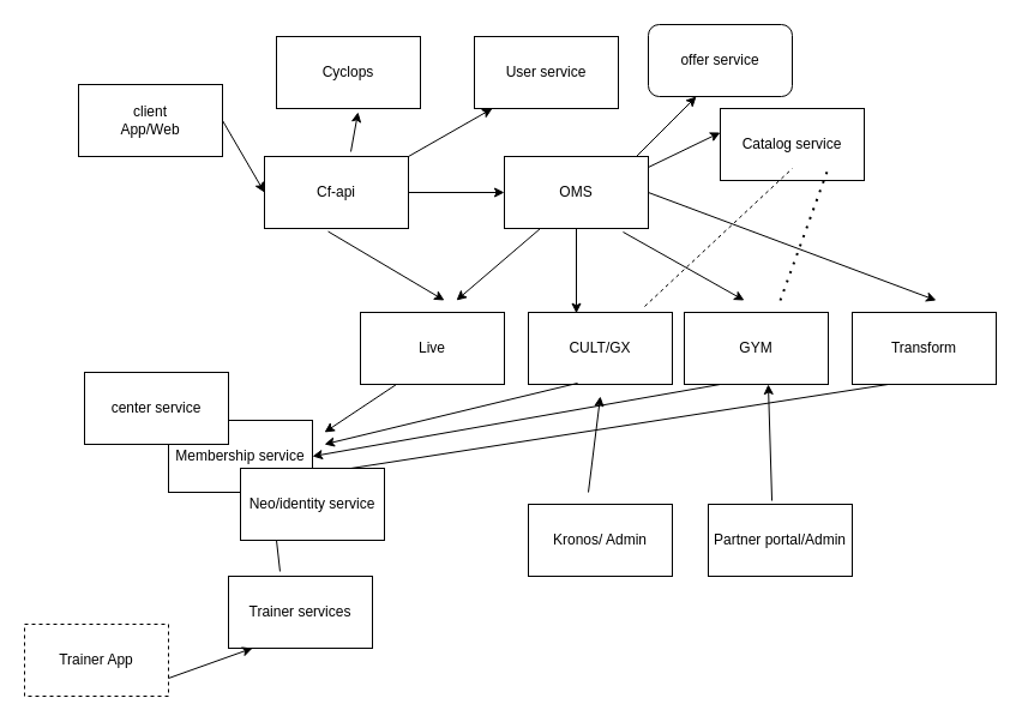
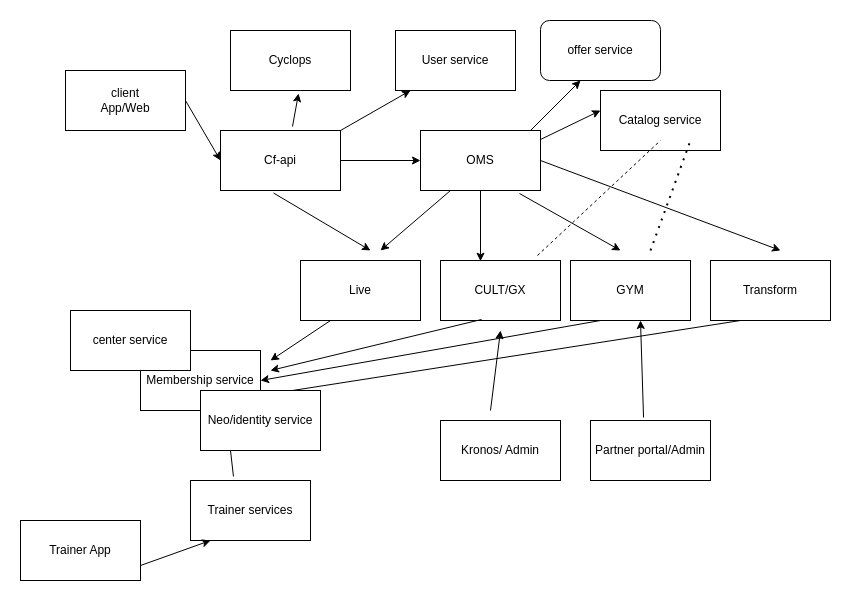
  <mxCell id="0" />
  <mxCell id="1" parent="0" />
  <mxCell id="2" value="client&lt;br&gt;App/Web" style="rounded=0;whiteSpace=wrap;html=1;" parent="1" vertex="1"><mxGeometry x="65" y="70" width="120" height="60" as="geometry" /></mxCell>
  <mxCell id="3" value="Cf-api" style="rounded=0;whiteSpace=wrap;html=1;" parent="1" vertex="1"><mxGeometry x="220" y="130" width="120" height="60" as="geometry" /></mxCell>
  <mxCell id="4" value="" style="endArrow=classic;html=1;rounded=0;exitX=1;exitY=0.5;exitDx=0;exitDy=0;" parent="1" source="2" edge="1"><mxGeometry width="50" height="50" relative="1" as="geometry"><mxPoint x="170" y="210" as="sourcePoint" /><mxPoint x="220" y="160" as="targetPoint" /></mxGeometry></mxCell>
  <mxCell id="5" value="OMS" style="rounded=0;whiteSpace=wrap;html=1;" parent="1" vertex="1"><mxGeometry x="420" y="130" width="120" height="60" as="geometry" /></mxCell>
  <mxCell id="6" value="" style="endArrow=classic;html=1;rounded=0;exitX=1;exitY=0.5;exitDx=0;exitDy=0;" parent="1" source="3" edge="1"><mxGeometry width="50" height="50" relative="1" as="geometry"><mxPoint x="370" y="210" as="sourcePoint" /><mxPoint x="420" y="160" as="targetPoint" /></mxGeometry></mxCell>
  <mxCell id="7" value="CULT/GX" style="rounded=0;whiteSpace=wrap;html=1;" parent="1" vertex="1"><mxGeometry x="440" y="260" width="120" height="60" as="geometry" /></mxCell>
  <mxCell id="8" value="GYM" style="rounded=0;whiteSpace=wrap;html=1;" parent="1" vertex="1"><mxGeometry x="570" y="260" width="120" height="60" as="geometry" /></mxCell>
  <mxCell id="9" value="Transform" style="rounded=0;whiteSpace=wrap;html=1;" parent="1" vertex="1"><mxGeometry x="710" y="260" width="120" height="60" as="geometry" /></mxCell>
  <mxCell id="10" value="Live" style="rounded=0;whiteSpace=wrap;html=1;" parent="1" vertex="1"><mxGeometry x="300" y="260" width="120" height="60" as="geometry" /></mxCell>
  <mxCell id="11" value="" style="endArrow=classic;html=1;rounded=0;exitX=0.25;exitY=1;exitDx=0;exitDy=0;" parent="1" source="5" edge="1"><mxGeometry width="50" height="50" relative="1" as="geometry"><mxPoint x="430" y="250" as="sourcePoint" /><mxPoint x="380" y="250" as="targetPoint" /></mxGeometry></mxCell>
  <mxCell id="12" value="" style="endArrow=classic;html=1;rounded=0;" parent="1" source="5" edge="1"><mxGeometry width="50" height="50" relative="1" as="geometry"><mxPoint x="480" y="240" as="sourcePoint" /><mxPoint x="480" y="260.711" as="targetPoint" /></mxGeometry></mxCell>
  <mxCell id="13" value="" style="endArrow=classic;html=1;rounded=0;exitX=0.825;exitY=1.05;exitDx=0;exitDy=0;exitPerimeter=0;" parent="1" source="5" edge="1"><mxGeometry width="50" height="50" relative="1" as="geometry"><mxPoint x="570" y="300" as="sourcePoint" /><mxPoint x="620" y="250" as="targetPoint" /></mxGeometry></mxCell>
  <mxCell id="14" value="" style="endArrow=classic;html=1;rounded=0;exitX=1;exitY=0.5;exitDx=0;exitDy=0;" parent="1" source="5" edge="1"><mxGeometry width="50" height="50" relative="1" as="geometry"><mxPoint x="610" y="190" as="sourcePoint" /><mxPoint x="780" y="250" as="targetPoint" /></mxGeometry></mxCell>
  <mxCell id="15" value="Kronos/ Admin" style="rounded=0;whiteSpace=wrap;html=1;" parent="1" vertex="1"><mxGeometry x="440" y="420" width="120" height="60" as="geometry" /></mxCell>
  <mxCell id="16" value="Partner portal/Admin" style="rounded=0;whiteSpace=wrap;html=1;" parent="1" vertex="1"><mxGeometry x="590" y="420" width="120" height="60" as="geometry" /></mxCell>
  <mxCell id="17" value="" style="endArrow=classic;html=1;rounded=0;" parent="1" edge="1"><mxGeometry width="50" height="50" relative="1" as="geometry"><mxPoint x="490" y="410" as="sourcePoint" /><mxPoint x="500" y="330" as="targetPoint" /></mxGeometry></mxCell>
  <mxCell id="18" value="" style="endArrow=classic;html=1;rounded=0;exitX=0.442;exitY=-0.05;exitDx=0;exitDy=0;exitPerimeter=0;" parent="1" source="16" edge="1"><mxGeometry width="50" height="50" relative="1" as="geometry"><mxPoint x="590" y="370" as="sourcePoint" /><mxPoint x="640" y="320" as="targetPoint" /></mxGeometry></mxCell>
  <mxCell id="19" value="Catalog service" style="rounded=0;whiteSpace=wrap;html=1;" parent="1" vertex="1"><mxGeometry x="600" y="90" width="120" height="60" as="geometry" /></mxCell>
  <mxCell id="20" value="" style="endArrow=classic;html=1;rounded=0;exitX=1;exitY=0.15;exitDx=0;exitDy=0;exitPerimeter=0;" parent="1" source="5" edge="1"><mxGeometry width="50" height="50" relative="1" as="geometry"><mxPoint x="550" y="160" as="sourcePoint" /><mxPoint x="600" y="110" as="targetPoint" /></mxGeometry></mxCell>
  <mxCell id="21" value="Membership service" style="rounded=0;whiteSpace=wrap;html=1;" parent="1" vertex="1"><mxGeometry x="140" y="350" width="120" height="60" as="geometry" /></mxCell>
  <mxCell id="22" value="" style="endArrow=classic;html=1;rounded=0;exitX=0.25;exitY=1;exitDx=0;exitDy=0;" parent="1" source="10" edge="1"><mxGeometry width="50" height="50" relative="1" as="geometry"><mxPoint x="330" y="410" as="sourcePoint" /><mxPoint x="270" y="360" as="targetPoint" /></mxGeometry></mxCell>
  <mxCell id="23" value="" style="endArrow=classic;html=1;rounded=0;exitX=0.342;exitY=0.983;exitDx=0;exitDy=0;exitPerimeter=0;" parent="1" source="7" edge="1"><mxGeometry width="50" height="50" relative="1" as="geometry"><mxPoint x="370" y="400" as="sourcePoint" /><mxPoint x="270" y="370" as="targetPoint" /></mxGeometry></mxCell>
  <mxCell id="24" value="" style="endArrow=classic;html=1;rounded=0;exitX=0.25;exitY=1;exitDx=0;exitDy=0;entryX=1;entryY=0.5;entryDx=0;entryDy=0;" parent="1" source="8" target="21" edge="1"><mxGeometry width="50" height="50" relative="1" as="geometry"><mxPoint x="580" y="390" as="sourcePoint" /><mxPoint x="630" y="340" as="targetPoint" /></mxGeometry></mxCell>
  <mxCell id="25" value="" style="endArrow=classic;html=1;rounded=0;exitX=0.25;exitY=1;exitDx=0;exitDy=0;entryX=1;entryY=0.75;entryDx=0;entryDy=0;" parent="1" source="9" target="21" edge="1"><mxGeometry width="50" height="50" relative="1" as="geometry"><mxPoint x="750" y="400" as="sourcePoint" /><mxPoint x="800" y="350" as="targetPoint" /></mxGeometry></mxCell>
  <mxCell id="26" value="center service" style="rounded=0;whiteSpace=wrap;html=1;" parent="1" vertex="1"><mxGeometry x="70" y="310" width="120" height="60" as="geometry" /></mxCell>
  <mxCell id="27" value="Neo/identity service" style="rounded=0;whiteSpace=wrap;html=1;" parent="1" vertex="1"><mxGeometry x="200" y="390" width="120" height="60" as="geometry" /></mxCell>
  <mxCell id="28" value="" style="endArrow=none;dashed=1;html=1;dashPattern=1 3;strokeWidth=2;rounded=0;" parent="1" edge="1"><mxGeometry width="50" height="50" relative="1" as="geometry"><mxPoint x="650" y="250" as="sourcePoint" /><mxPoint x="690" y="140" as="targetPoint" /></mxGeometry></mxCell>
  <mxCell id="29" value="" style="endArrow=none;dashed=1;html=1;rounded=0;exitX=0.808;exitY=-0.083;exitDx=0;exitDy=0;exitPerimeter=0;" parent="1" source="7" edge="1"><mxGeometry width="50" height="50" relative="1" as="geometry"><mxPoint x="610" y="190" as="sourcePoint" /><mxPoint x="660" y="140" as="targetPoint" /></mxGeometry></mxCell>
  <mxCell id="30" value="Cyclops" style="rounded=0;whiteSpace=wrap;html=1;" parent="1" vertex="1"><mxGeometry x="230" width="120" height="60" as="geometry" y="30" /></mxCell>
  <mxCell id="31" value="" style="endArrow=classic;html=1;rounded=0;entryX=0.567;entryY=1.05;entryDx=0;entryDy=0;entryPerimeter=0;exitX=0.6;exitY=-0.067;exitDx=0;exitDy=0;exitPerimeter=0;" parent="1" source="3" target="30" edge="1"><mxGeometry width="50" height="50" relative="1" as="geometry"><mxPoint x="280" y="140" as="sourcePoint" /><mxPoint x="330" y="90" as="targetPoint" /></mxGeometry></mxCell>
  <mxCell id="32" value="Trainer services" style="rounded=0;whiteSpace=wrap;html=1;" parent="1" vertex="1"><mxGeometry x="190" y="480" width="120" height="60" as="geometry" /></mxCell>
  <mxCell id="33" value="" style="endArrow=none;html=1;rounded=0;exitX=0.25;exitY=1;exitDx=0;exitDy=0;entryX=0.358;entryY=-0.067;entryDx=0;entryDy=0;entryPerimeter=0;" parent="1" source="27" target="32" edge="1"><mxGeometry width="50" height="50" relative="1" as="geometry"><mxPoint x="240" y="500" as="sourcePoint" /><mxPoint x="290" y="450" as="targetPoint" /></mxGeometry></mxCell>
- <mxCell id="34" value="Trainer App" style="rounded=0;whiteSpace=wrap;html=1;dashed=1;" parent="1" vertex="1"><mxGeometry x="20" y="520" width="120" height="60" as="geometry" /></mxCell>
+ <mxCell id="34" value="Trainer App" style="rounded=0;whiteSpace=wrap;html=1;" parent="1" vertex="1"><mxGeometry x="20" y="520" width="120" height="60" as="geometry" /></mxCell>
  <mxCell id="35" value="" style="endArrow=classic;html=1;rounded=0;exitX=1;exitY=0.75;exitDx=0;exitDy=0;" parent="1" source="34" edge="1"><mxGeometry width="50" height="50" relative="1" as="geometry"><mxPoint x="160" y="590" as="sourcePoint" /><mxPoint x="210" y="540" as="targetPoint" /></mxGeometry></mxCell>
  <mxCell id="36" value="User service" style="rounded=0;whiteSpace=wrap;html=1;" parent="1" vertex="1"><mxGeometry x="395" width="120" height="60" as="geometry" y="30" /></mxCell>
  <mxCell id="37" value="" style="endArrow=classic;html=1;rounded=0;exitX=1;exitY=0;exitDx=0;exitDy=0;" parent="1" source="3" edge="1"><mxGeometry width="50" height="50" relative="1" as="geometry"><mxPoint x="360" y="140" as="sourcePoint" /><mxPoint x="410" y="90" as="targetPoint" /></mxGeometry></mxCell>
  <mxCell id="38" value="offer service" style="rounded=1;whiteSpace=wrap;html=1;" parent="1" vertex="1"><mxGeometry x="540" y="20" width="120" height="60" as="geometry" /></mxCell>
  <mxCell id="39" value="" style="endArrow=classic;html=1;rounded=0;" parent="1" edge="1"><mxGeometry width="50" height="50" relative="1" as="geometry"><mxPoint x="530" y="130" as="sourcePoint" /><mxPoint x="580" y="80" as="targetPoint" /></mxGeometry></mxCell>
  <mxCell id="40" value="" style="endArrow=classic;html=1;rounded=0;exitX=0.442;exitY=1.042;exitDx=0;exitDy=0;exitPerimeter=0;" edge="1" parent="1" source="3"><mxGeometry width="50" height="50" relative="1" as="geometry"><mxPoint x="310" y="250" as="sourcePoint" /><mxPoint x="370" y="250" as="targetPoint" /></mxGeometry></mxCell>
